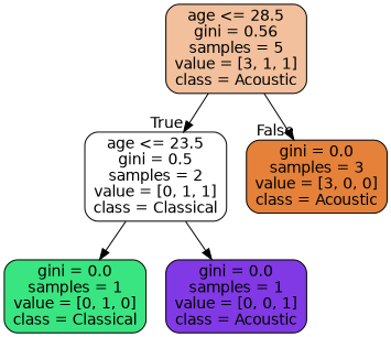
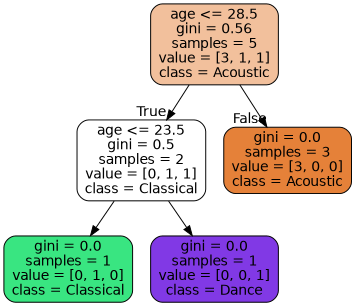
  digraph {
    fontname="DejaVu Sans"
    node [color=black fontname="DejaVu Sans" shape=box style="filled, rounded"]
    edge [fontname="DejaVu Sans"]
    n1 [fillcolor="#f2c09c" label="age <= 28.5\ngini = 0.56\nsamples = 5\nvalue = [3, 1, 1]\nclass = Acoustic"]
    n2 [fillcolor="#ffffff" label="age <= 23.5\ngini = 0.5\nsamples = 2\nvalue = [0, 1, 1]\nclass = Classical"]
    n3 [fillcolor="#e58139" label="gini = 0.0\nsamples = 3\nvalue = [3, 0, 0]\nclass = Acoustic"]
    n4 [fillcolor="#39e581" label="gini = 0.0\nsamples = 1\nvalue = [0, 1, 0]\nclass = Classical"]
-   n5 [fillcolor="#8139e5" label="gini = 0.0\nsamples = 1\nvalue = [0, 0, 1]\nclass = Acoustic"]
+   n5 [fillcolor="#8139e5" label="gini = 0.0\nsamples = 1\nvalue = [0, 0, 1]\nclass = Dance"]
    n1 -> n2 [headlabel=True labelangle=45 labeldistance=2.5]
    n1 -> n3 [headlabel=False labelangle=-45 labeldistance=2.5]
    n2 -> n4
    n2 -> n5
  }
